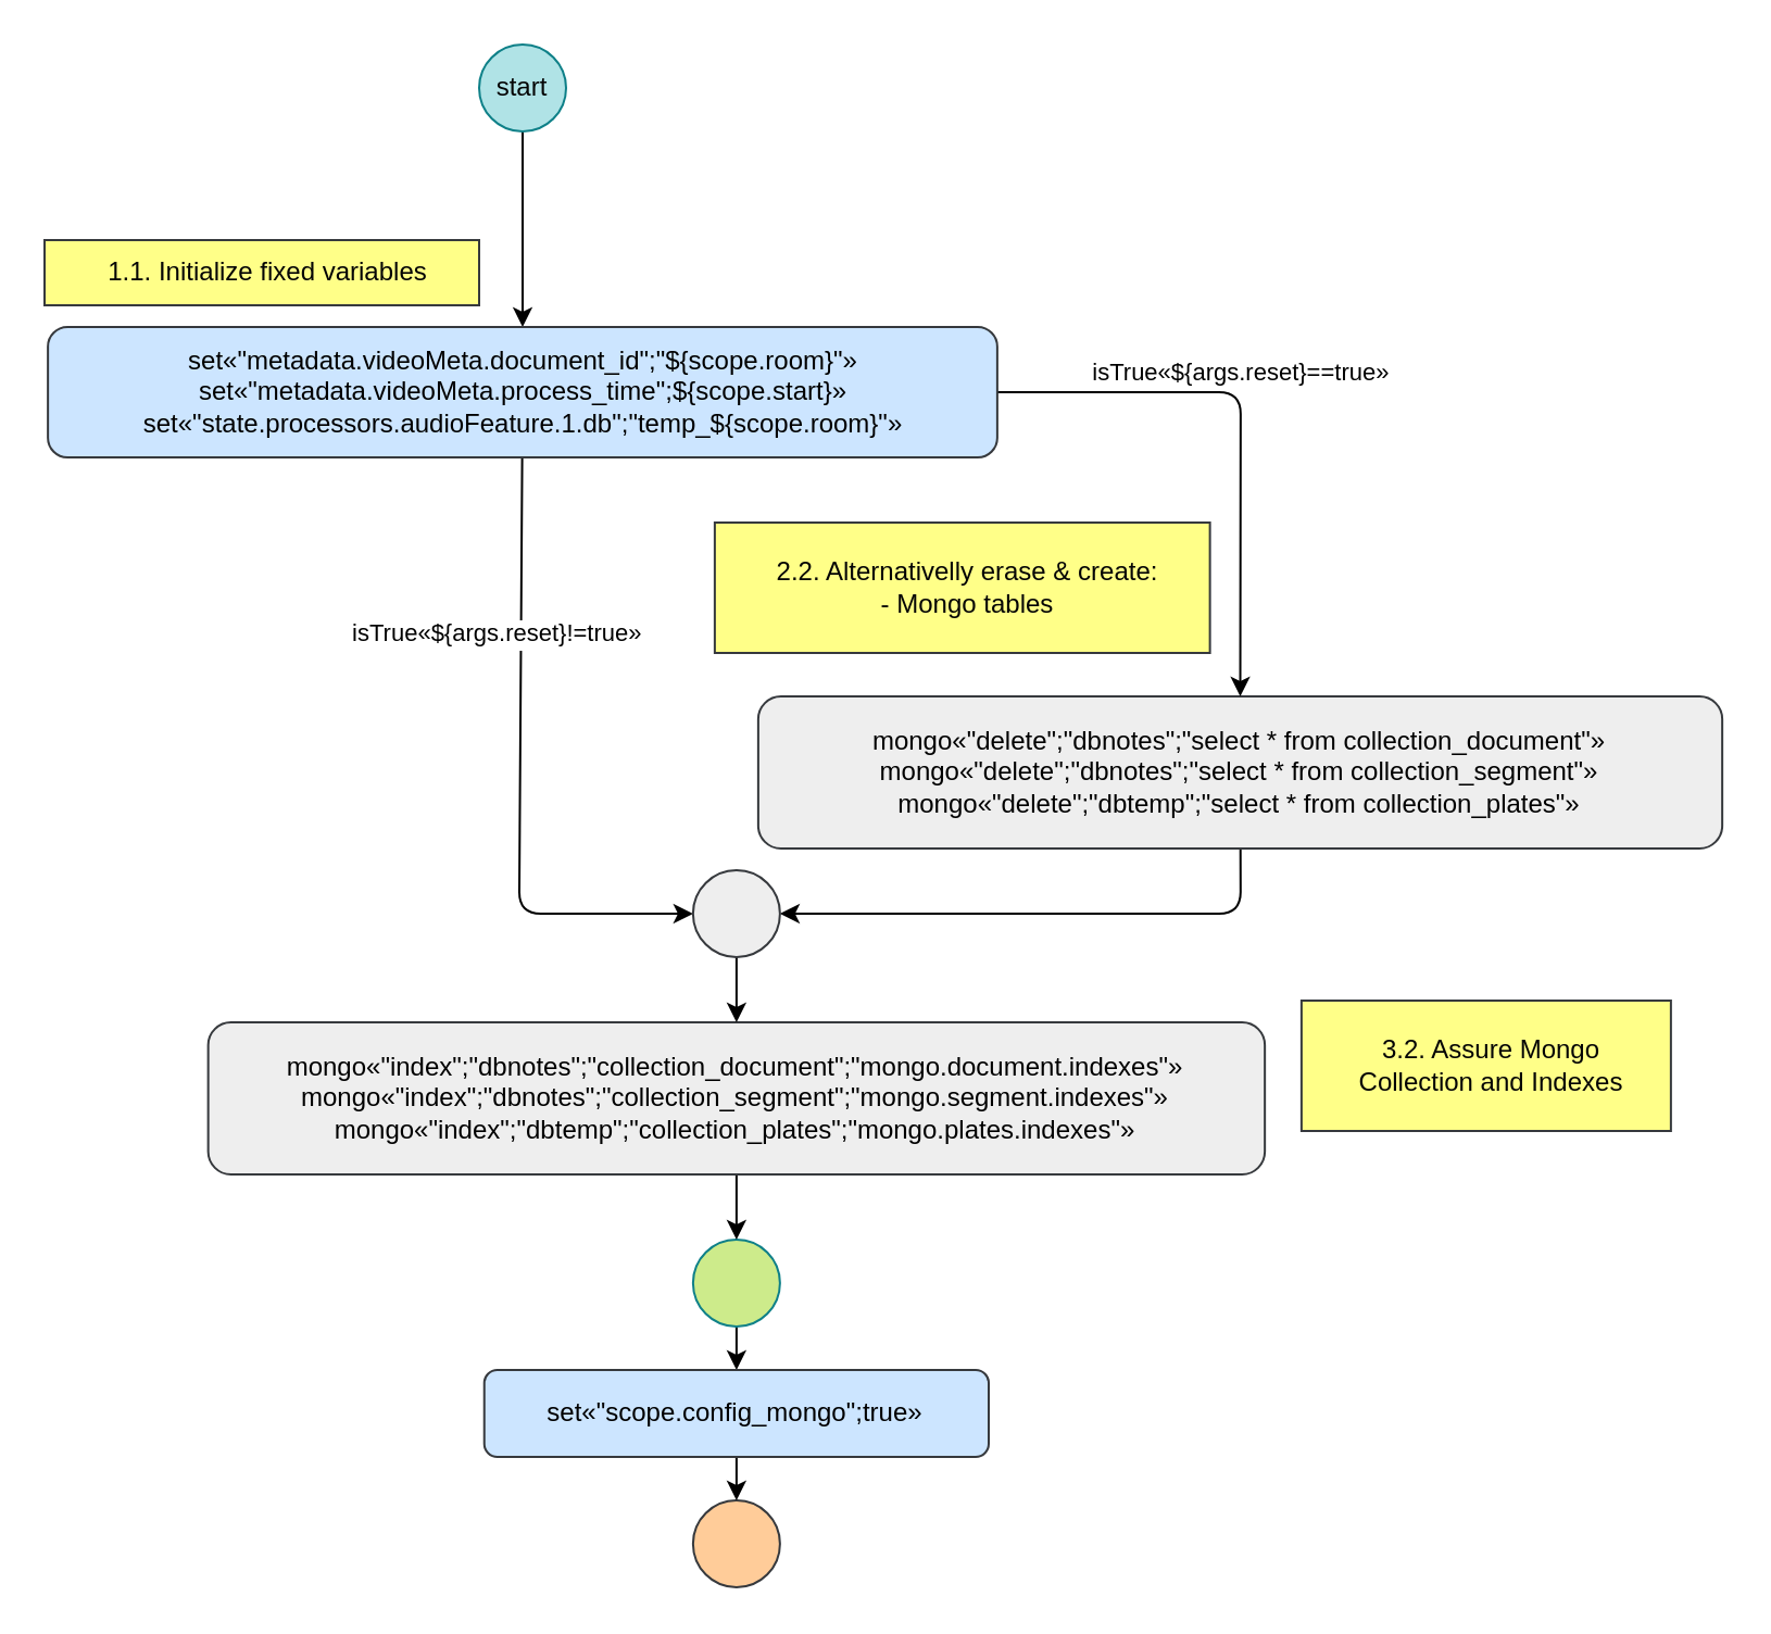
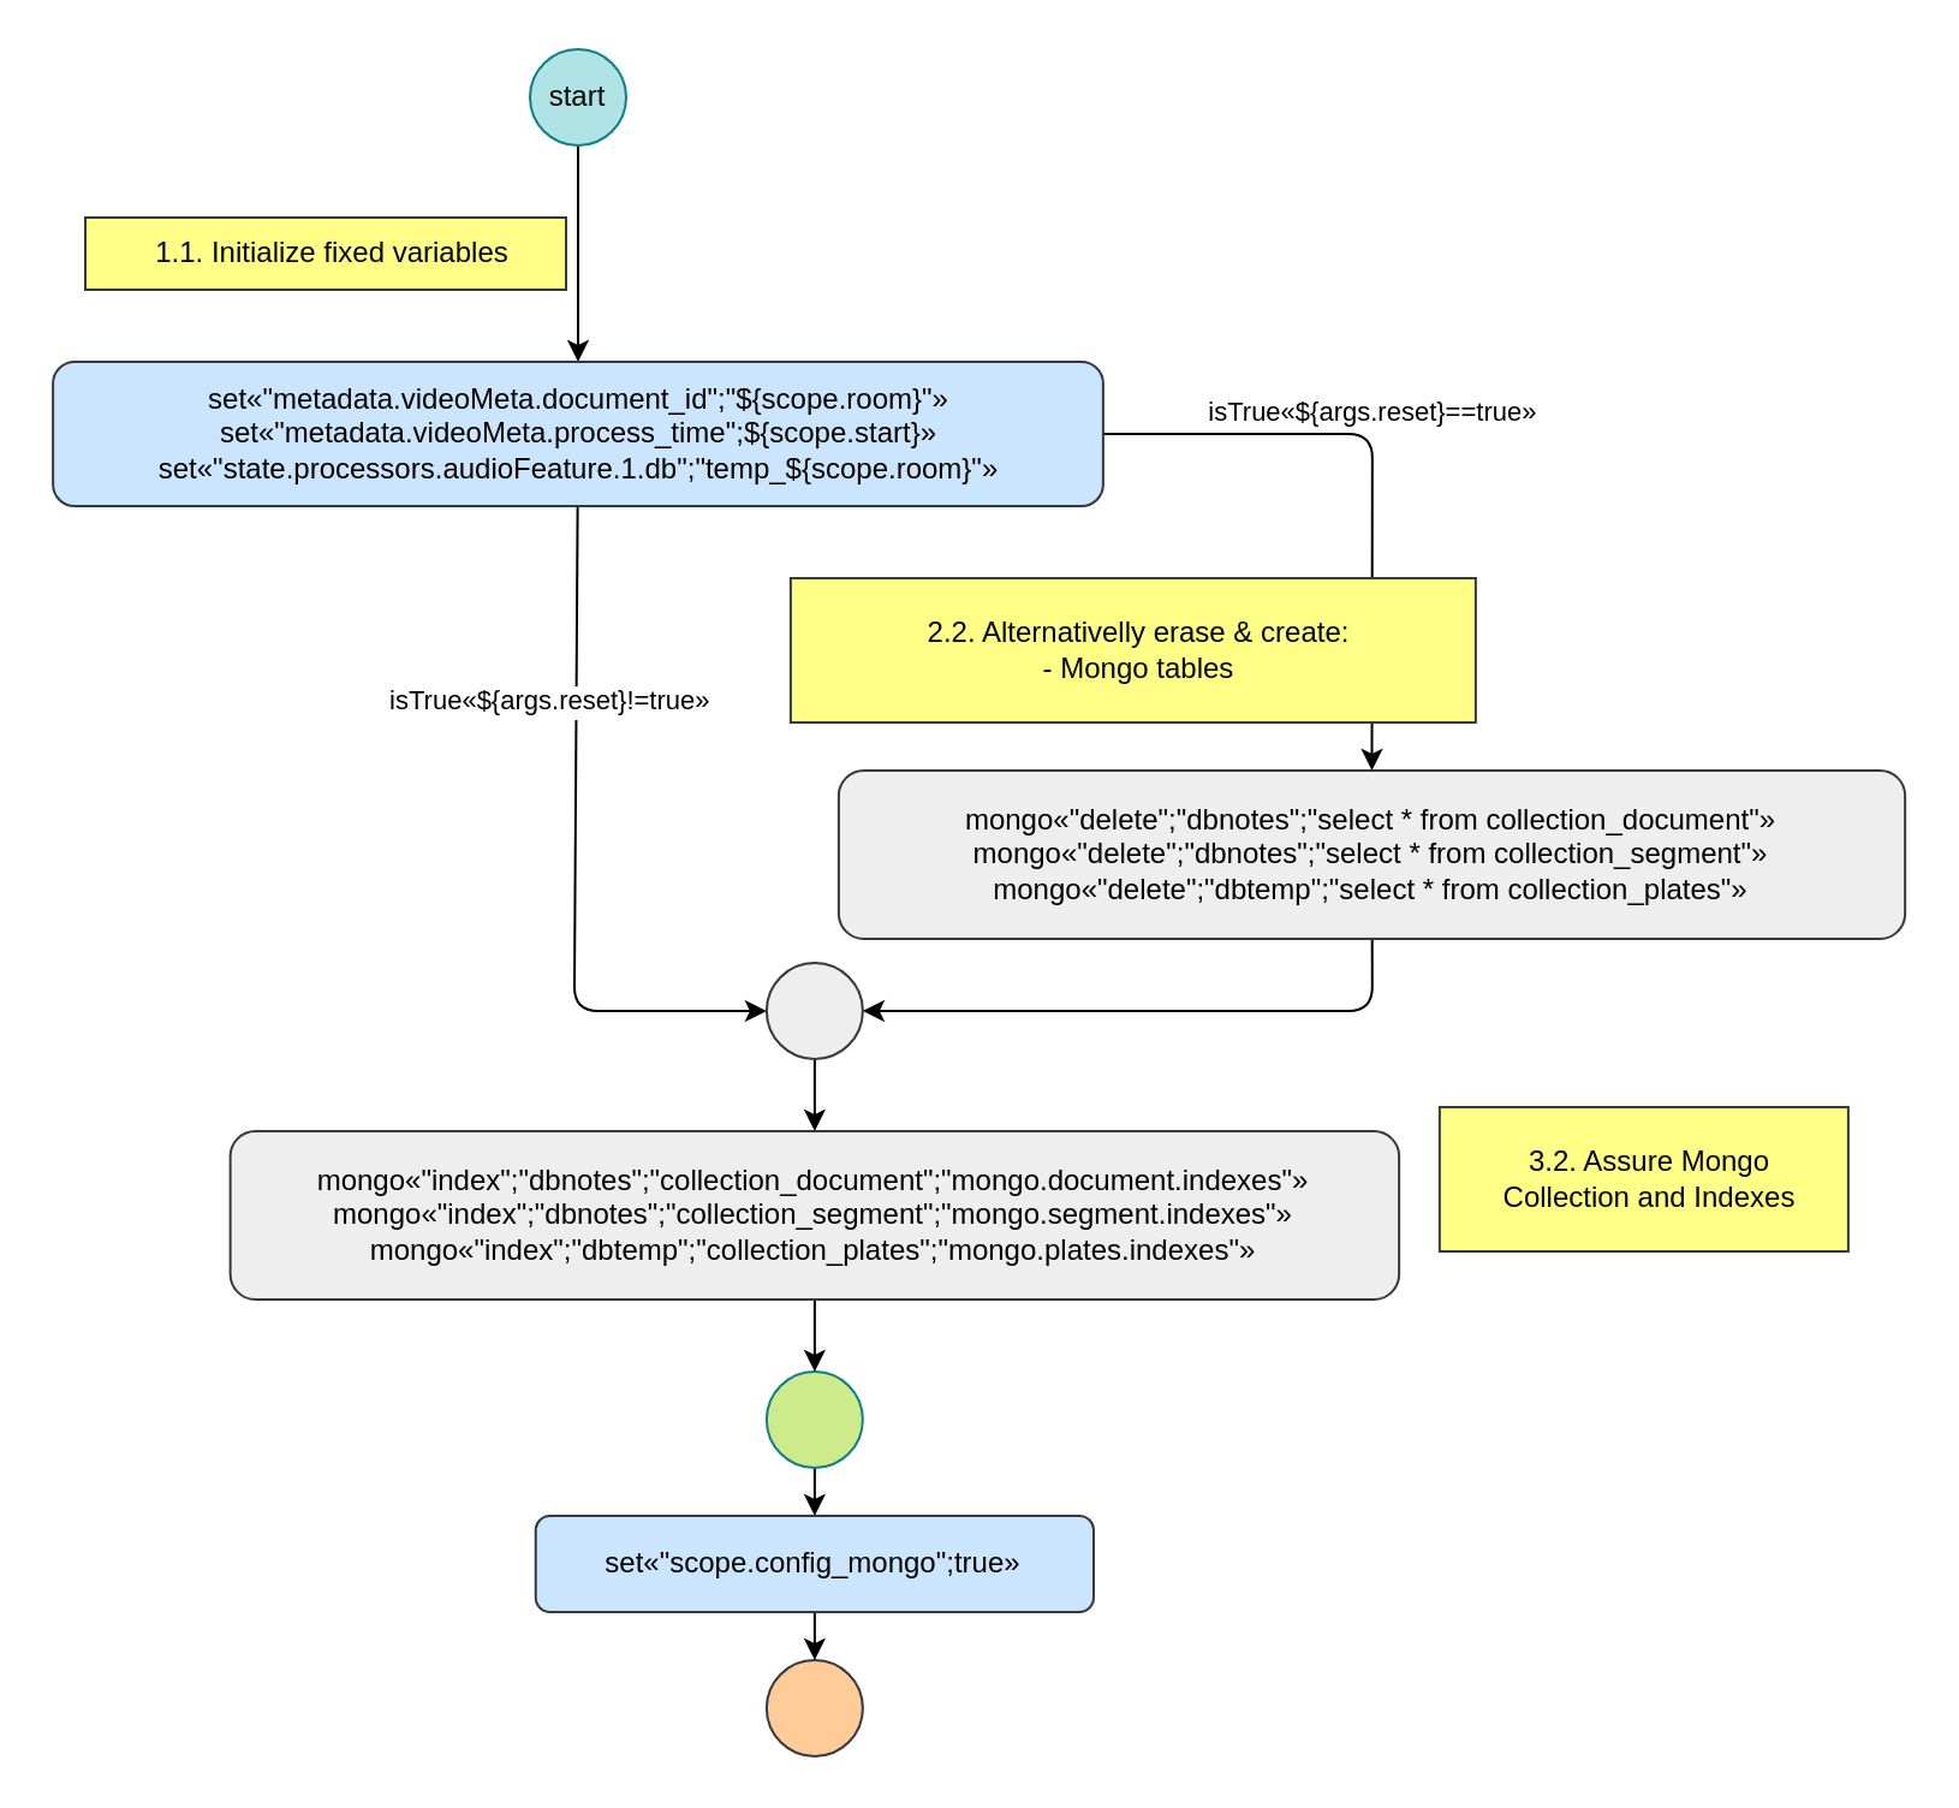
  <mxCell id="0" />
  <mxCell id="1" parent="0" />
  <mxCell id="2" style="edgeStyle=none;html=1;" parent="1" source="3" target="15" edge="1"><mxGeometry relative="1" as="geometry"><mxPoint x="106.885" y="70" as="targetPoint" /></mxGeometry></mxCell>
  <mxCell id="3" value="start" style="ellipse;whiteSpace=wrap;html=1;fillColor=#b0e3e6;strokeColor=#0e8088;fontColor=#050505;" parent="1" vertex="1"><mxGeometry x="220" y="20" width="40" height="40" as="geometry" /></mxCell>
  <mxCell id="4" value="" style="ellipse;whiteSpace=wrap;html=1;fillColor=#ffcc99;strokeColor=#36393d;fontColor=#000000;" parent="1" vertex="1"><mxGeometry x="318.44" y="690" width="40" height="40" as="geometry" /></mxCell>
  <mxCell id="5" style="edgeStyle=none;html=1;entryX=0.5;entryY=0;entryDx=0;entryDy=0;" parent="1" source="6" target="17" edge="1"><mxGeometry relative="1" as="geometry"><mxPoint x="338.801" y="547" as="targetPoint" /></mxGeometry></mxCell>
  <mxCell id="6" value="" style="ellipse;whiteSpace=wrap;html=1;fillColor=#CDEB8B;strokeColor=#0e8088;fontColor=#050505;" parent="1" vertex="1"><mxGeometry x="318.44" y="570" width="40" height="40" as="geometry" /></mxCell>
  <mxCell id="7" style="edgeStyle=none;html=1;entryX=0.5;entryY=0;entryDx=0;entryDy=0;" parent="1" source="8" target="6" edge="1"><mxGeometry relative="1" as="geometry"><mxPoint x="618.948" y="494" as="targetPoint" /><Array as="points" /></mxGeometry></mxCell>
  <mxCell id="8" value="mongo«&quot;index&quot;;&quot;dbnotes&quot;;&quot;collection_document&quot;;&quot;mongo.document.indexes&quot;»&#10;mongo«&quot;index&quot;;&quot;dbnotes&quot;;&quot;collection_segment&quot;;&quot;mongo.segment.indexes&quot;»&#10;mongo«&quot;index&quot;;&quot;dbtemp&quot;;&quot;collection_plates&quot;;&quot;mongo.plates.indexes&quot;»" style="rounded=1;whiteSpace=wrap;fillColor=#eeeeee;strokeColor=#36393d;fontColor=#000000;" parent="1" vertex="1"><mxGeometry x="95.32" y="470" width="486.25" height="70" as="geometry" /></mxCell>
  <mxCell id="9" style="edgeStyle=none;html=1;entryX=1;entryY=0.5;entryDx=0;entryDy=0;" parent="1" source="10" target="19" edge="1"><mxGeometry relative="1" as="geometry"><Array as="points"><mxPoint x="570.44" y="420" /></Array></mxGeometry></mxCell>
  <mxCell id="10" value="mongo«&quot;delete&quot;;&quot;dbnotes&quot;;&quot;select * from collection_document&quot;»&#10;mongo«&quot;delete&quot;;&quot;dbnotes&quot;;&quot;select * from collection_segment&quot;»&#10;mongo«&quot;delete&quot;;&quot;dbtemp&quot;;&quot;select * from collection_plates&quot;»" style="rounded=1;whiteSpace=wrap;fillColor=#eeeeee;strokeColor=#36393d;fontColor=#000000;" parent="1" vertex="1"><mxGeometry x="348.44" y="320" width="443.63" height="70" as="geometry" /></mxCell>
  <mxCell id="11" style="edgeStyle=none;html=1;entryX=0.5;entryY=0;entryDx=0;entryDy=0;" parent="1" source="15" target="10" edge="1"><mxGeometry relative="1" as="geometry"><Array as="points"><mxPoint x="570.44" y="180" /></Array><mxPoint x="238.94" y="250.006" as="targetPoint" /></mxGeometry></mxCell>
  <mxCell id="12" value="isTrue«${args.reset}==true»" style="edgeLabel;align=center;verticalAlign=middle;resizable=0;points=[];" parent="11" vertex="1" connectable="0"><mxGeometry x="-0.208" relative="1" as="geometry"><mxPoint x="12" y="-10" as="offset" /></mxGeometry></mxCell>
  <mxCell id="13" style="edgeStyle=none;html=1;entryX=0;entryY=0.5;entryDx=0;entryDy=0;" parent="1" source="15" target="19" edge="1"><mxGeometry relative="1" as="geometry"><mxPoint x="51.31" y="325" as="targetPoint" /><Array as="points"><mxPoint x="238.44" y="420" /></Array></mxGeometry></mxCell>
  <mxCell id="14" value="isTrue«${args.reset}!=true»" style="edgeLabel;align=center;verticalAlign=middle;resizable=0;points=[];" parent="13" vertex="1" connectable="0"><mxGeometry x="-0.313" y="1" relative="1" as="geometry"><mxPoint x="-12" y="-20" as="offset" /></mxGeometry></mxCell>
  <mxCell id="15" value="set«&quot;metadata.videoMeta.document_id&quot;;&quot;${scope.room}&quot;»&#10;set«&quot;metadata.videoMeta.process_time&quot;;${scope.start}»&#10;set«&quot;state.processors.audioFeature.1.db&quot;;&quot;temp_${scope.room}&quot;»" style="rounded=1;whiteSpace=wrap;fillColor=#cce5ff;strokeColor=#36393d;fontColor=#000000;" parent="1" vertex="1"><mxGeometry x="21.56" y="150" width="436.88" height="60" as="geometry" /></mxCell>
  <mxCell id="16" style="edgeStyle=none;html=1;" parent="1" source="17" target="4" edge="1"><mxGeometry relative="1" as="geometry" /></mxCell>
  <mxCell id="17" value="set«&quot;scope.config_mongo&quot;;true»" style="rounded=1;whiteSpace=wrap;fillColor=#cce5ff;strokeColor=#36393d;fontColor=#000000;" parent="1" vertex="1"><mxGeometry x="222.37" y="630" width="232.13" height="40" as="geometry" /></mxCell>
  <mxCell id="18" style="edgeStyle=none;html=1;entryX=0.5;entryY=0;entryDx=0;entryDy=0;fontColor=#050505;" parent="1" source="19" target="8" edge="1"><mxGeometry relative="1" as="geometry"><Array as="points" /></mxGeometry></mxCell>
  <mxCell id="19" value="" style="ellipse;whiteSpace=wrap;html=1;fillColor=#eeeeee;strokeColor=#36393d;" parent="1" vertex="1"><mxGeometry x="318.44" y="400" width="40" height="40" as="geometry" /></mxCell>
- <mxCell id="20" value="2.2. Alternativelly erase &amp; create:&#10;- Mongo tables" style="rounded=0;whiteSpace=wrap;fillColor=#ffff88;strokeColor=#36393d;fontColor=#050505;align=center;verticalAlign=middle;spacingLeft=6;" parent="1" vertex="1"><mxGeometry x="328.44" y="240" width="227.87" height="60" as="geometry" /></mxCell>
- <mxCell id="21" value="1.1. Initialize fixed variables" style="rounded=0;whiteSpace=wrap;fillColor=#ffff88;strokeColor=#36393d;fontColor=#050505;align=center;verticalAlign=middle;spacingLeft=6;" parent="1" vertex="1"><mxGeometry x="20" y="110" width="200" height="30" as="geometry" /></mxCell>
+ <mxCell id="20" value="2.2. Alternativelly erase &amp; create:&#10;- Mongo tables" style="rounded=0;whiteSpace=wrap;fillColor=#ffff88;strokeColor=#36393d;fontColor=#050505;align=center;verticalAlign=middle;spacingLeft=6;" parent="1" vertex="1"><mxGeometry x="328.44" y="240" width="285" height="60" as="geometry" /></mxCell>
+ <mxCell id="21" value="1.1. Initialize fixed variables" style="rounded=0;whiteSpace=wrap;fillColor=#ffff88;strokeColor=#36393d;fontColor=#050505;align=center;verticalAlign=middle;spacingLeft=6;" parent="1" vertex="1"><mxGeometry x="35" y="90" width="200" height="30" as="geometry" /></mxCell>
  <mxCell id="22" value="3.2. Assure Mongo&#10;Collection and Indexes" style="rounded=0;whiteSpace=wrap;fillColor=#ffff88;strokeColor=#36393d;fontColor=#050505;align=center;verticalAlign=middle;spacingLeft=6;" parent="1" vertex="1"><mxGeometry x="598.44" y="460" width="170" height="60" as="geometry" /></mxCell>
